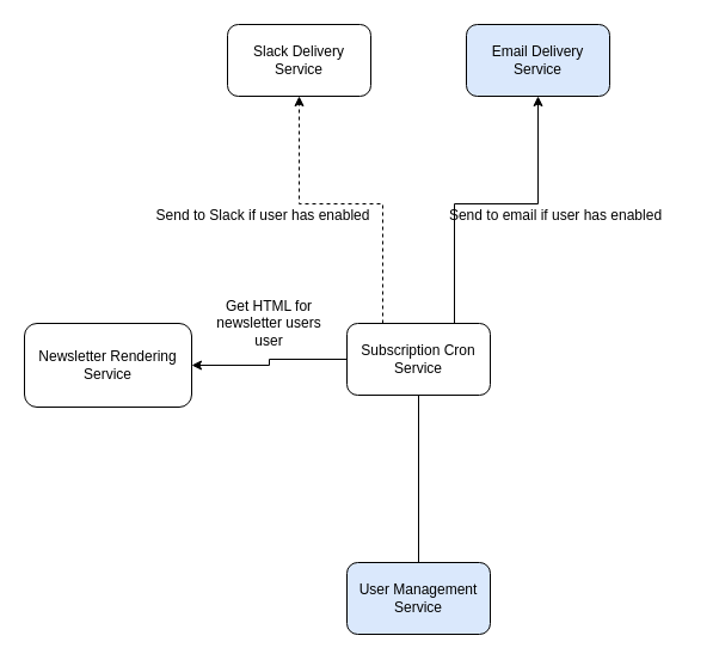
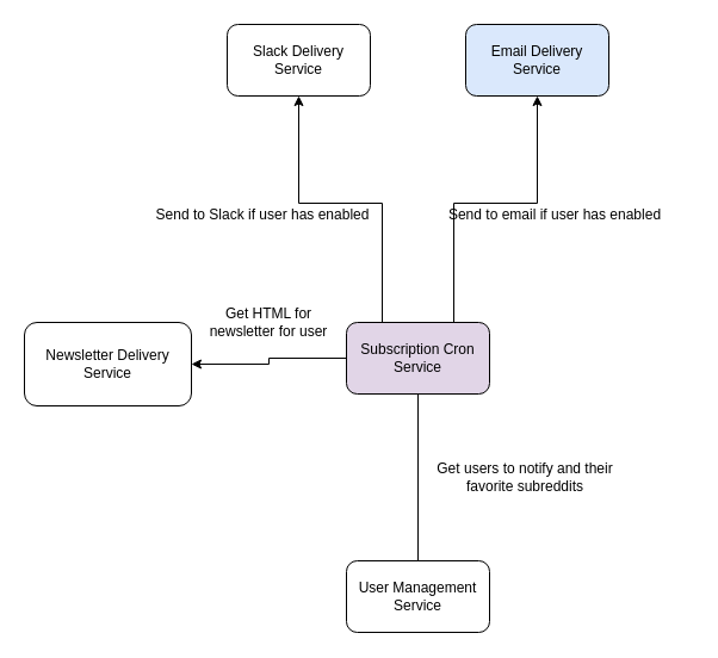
  <mxCell id="0" />
  <mxCell id="1" parent="0" />
  <mxCell id="2" value="" style="group" vertex="1" connectable="0" parent="1"><mxGeometry x="270" y="200" width="130" height="70" as="geometry" /></mxCell>
  <mxCell id="3" value="" style="group" vertex="1" connectable="0" parent="2"><mxGeometry width="130" height="70" as="geometry" /></mxCell>
  <mxCell id="4" value="" style="group;container=1;" vertex="1" connectable="0" parent="3"><mxGeometry width="130" height="70" as="geometry" /></mxCell>
  <mxCell id="5" value="" style="group;container=1;" vertex="1" connectable="0" parent="4"><mxGeometry width="130" height="70" as="geometry" /></mxCell>
  <mxCell id="6" style="edgeStyle=orthogonalEdgeStyle;rounded=0;orthogonalLoop=1;jettySize=auto;html=1;exitX=0.5;exitY=1;exitDx=0;exitDy=0;" edge="1" parent="1"><mxGeometry relative="1" as="geometry"><mxPoint x="315" y="200" as="sourcePoint" /><mxPoint x="315" y="200" as="targetPoint" /></mxGeometry></mxCell>
- <mxCell id="7" value="Newsletter Rendering Service" style="rounded=1;whiteSpace=wrap;html=1;" vertex="1" parent="1"><mxGeometry x="20" y="270" width="140" height="70" as="geometry" /></mxCell>
+ <mxCell id="7" value="Newsletter Delivery Service" style="rounded=1;whiteSpace=wrap;html=1;" vertex="1" parent="1"><mxGeometry x="20" y="270" width="140" height="70" as="geometry" /></mxCell>
  <mxCell id="8" style="edgeStyle=orthogonalEdgeStyle;rounded=0;orthogonalLoop=1;jettySize=auto;html=1;exitX=0;exitY=0.5;exitDx=0;exitDy=0;entryX=1;entryY=0.5;entryDx=0;entryDy=0;" edge="1" parent="1" source="12" target="7"><mxGeometry relative="1" as="geometry" /></mxCell>
  <mxCell id="9" style="edgeStyle=orthogonalEdgeStyle;rounded=0;orthogonalLoop=1;jettySize=auto;html=1;exitX=0.5;exitY=1;exitDx=0;exitDy=0;entryX=0.5;entryY=0;entryDx=0;entryDy=0;endArrow=none;" edge="1" parent="1" source="12" target="13"><mxGeometry relative="1" as="geometry" /></mxCell>
- <mxCell id="10" style="edgeStyle=orthogonalEdgeStyle;rounded=0;orthogonalLoop=1;jettySize=auto;html=1;exitX=0.5;exitY=0;exitDx=0;exitDy=0;entryX=0.5;entryY=1;entryDx=0;entryDy=0;dashed=1;" edge="1" parent="1" source="12" target="14"><mxGeometry relative="1" as="geometry"><Array as="points"><mxPoint x="320" y="270" /><mxPoint x="320" y="170" /><mxPoint x="250" y="170" /></Array></mxGeometry></mxCell>
+ <mxCell id="10" style="edgeStyle=orthogonalEdgeStyle;rounded=0;orthogonalLoop=1;jettySize=auto;html=1;exitX=0.5;exitY=0;exitDx=0;exitDy=0;entryX=0.5;entryY=1;entryDx=0;entryDy=0;" edge="1" parent="1" source="12" target="14"><mxGeometry relative="1" as="geometry"><Array as="points"><mxPoint x="320" y="270" /><mxPoint x="320" y="170" /><mxPoint x="250" y="170" /></Array></mxGeometry></mxCell>
  <mxCell id="11" style="edgeStyle=orthogonalEdgeStyle;rounded=0;orthogonalLoop=1;jettySize=auto;html=1;exitX=0.75;exitY=0;exitDx=0;exitDy=0;entryX=0.5;entryY=1;entryDx=0;entryDy=0;" edge="1" parent="1" source="12" target="15"><mxGeometry relative="1" as="geometry"><Array as="points"><mxPoint x="380" y="170" /><mxPoint x="450" y="170" /></Array></mxGeometry></mxCell>
- <mxCell id="12" value="Subscription Cron Service" style="rounded=1;whiteSpace=wrap;html=1;" vertex="1" parent="1"><mxGeometry x="290" y="270" width="120" height="60" as="geometry" /></mxCell>
- <mxCell id="13" value="User Management Service" style="rounded=1;whiteSpace=wrap;html=1;fillColor=#dae8fc;" vertex="1" parent="1"><mxGeometry x="290" y="470" width="120" height="60" as="geometry" /></mxCell>
+ <mxCell id="12" value="Subscription Cron Service" style="rounded=1;whiteSpace=wrap;html=1;fillColor=#e1d5e7;" vertex="1" parent="1"><mxGeometry x="290" y="270" width="120" height="60" as="geometry" /></mxCell>
+ <mxCell id="13" value="User Management Service" style="rounded=1;whiteSpace=wrap;html=1;" vertex="1" parent="1"><mxGeometry x="290" y="470" width="120" height="60" as="geometry" /></mxCell>
  <mxCell id="14" value="Slack Delivery Service" style="rounded=1;whiteSpace=wrap;html=1;" vertex="1" parent="1"><mxGeometry x="190" y="20" width="120" height="60" as="geometry" /></mxCell>
  <mxCell id="15" value="Email Delivery Service" style="rounded=1;whiteSpace=wrap;html=1;fillColor=#dae8fc;" vertex="1" parent="1"><mxGeometry x="390" y="20" width="120" height="60" as="geometry" /></mxCell>
- <mxCell id="16" value="Get HTML for newsletter users user" style="text;html=1;strokeColor=none;fillColor=none;align=center;verticalAlign=middle;whiteSpace=wrap;rounded=0;" vertex="1" parent="1"><mxGeometry x="170" y="250" width="110" height="40" as="geometry" /></mxCell>
+ <mxCell id="16" value="Get HTML for newsletter for user" style="text;html=1;strokeColor=none;fillColor=none;align=center;verticalAlign=middle;whiteSpace=wrap;rounded=0;" vertex="1" parent="1"><mxGeometry x="170" y="250" width="110" height="40" as="geometry" /></mxCell>
+ <mxCell id="17" value="Get users to notify and their favorite subreddits" style="text;html=1;strokeColor=none;fillColor=none;align=center;verticalAlign=middle;whiteSpace=wrap;rounded=0;" vertex="1" parent="1"><mxGeometry x="360" y="390" width="160" height="20" as="geometry" /></mxCell>
  <mxCell id="18" value="Send to email if user has enabled" style="text;html=1;strokeColor=none;fillColor=none;align=center;verticalAlign=middle;whiteSpace=wrap;rounded=0;" vertex="1" parent="1"><mxGeometry x="350" y="170" width="230" height="20" as="geometry" /></mxCell>
  <mxCell id="19" value="Send to Slack if user has enabled" style="text;html=1;strokeColor=none;fillColor=none;align=center;verticalAlign=middle;whiteSpace=wrap;rounded=0;" vertex="1" parent="1"><mxGeometry x="120" y="170" width="200" height="20" as="geometry" /></mxCell>
